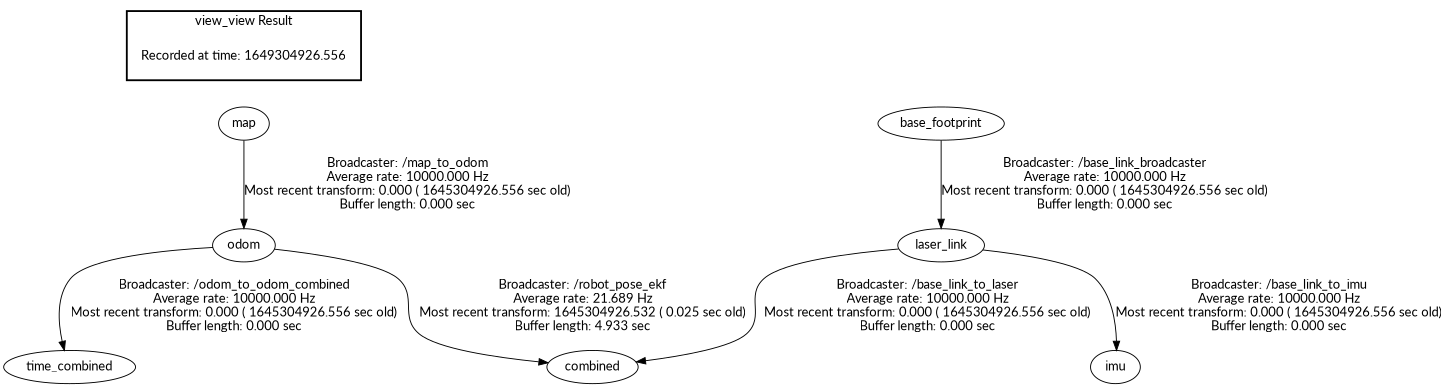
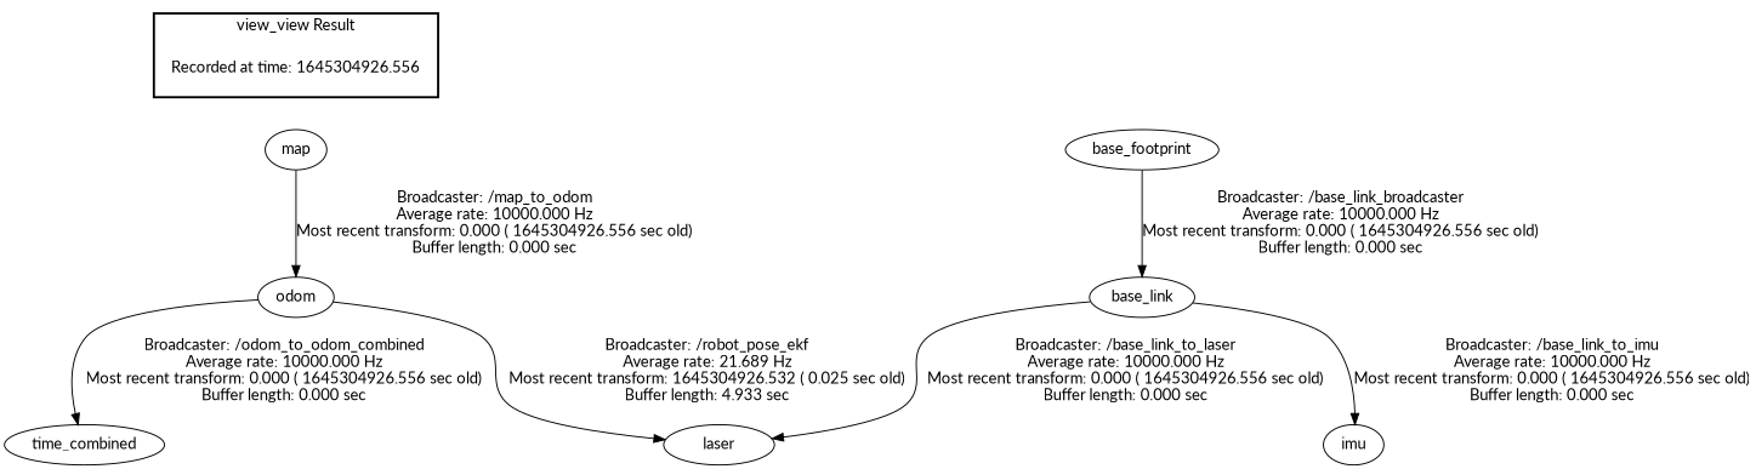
  digraph {
    fontname=Lato
    node [fontname=Lato]
    edge [fontname=Lato]
-   "Recorded at time: 1645304926.556" [shape=plaintext label="Recorded at time: 1649304926.556"]
+   "Recorded at time: 1645304926.556" [shape=plaintext]
    map
    n3 [label=time_combined]
    odom
-   laser [label=combined]
+   laser
    base_footprint
-   base_link [label=laser_link]
+   base_link
    imu
    subgraph cluster_1 {
      color=black
      label="view_view Result"
      style=bold
      "Recorded at time: 1645304926.556"
    }
    "Recorded at time: 1645304926.556" -> map [style=invis]
    map -> odom [label="Broadcaster: /map_to_odom\nAverage rate: 10000.000 Hz\nMost recent transform: 0.000 ( 1645304926.556 sec old)\nBuffer length: 0.000 sec\n"]
    odom -> n3 [label="Broadcaster: /odom_to_odom_combined\nAverage rate: 10000.000 Hz\nMost recent transform: 0.000 ( 1645304926.556 sec old)\nBuffer length: 0.000 sec\n"]
    odom -> laser [label="Broadcaster: /robot_pose_ekf\nAverage rate: 21.689 Hz\nMost recent transform: 1645304926.532 ( 0.025 sec old)\nBuffer length: 4.933 sec\n"]
    base_footprint -> base_link [label="Broadcaster: /base_link_broadcaster\nAverage rate: 10000.000 Hz\nMost recent transform: 0.000 ( 1645304926.556 sec old)\nBuffer length: 0.000 sec\n"]
    base_link -> laser [label="Broadcaster: /base_link_to_laser\nAverage rate: 10000.000 Hz\nMost recent transform: 0.000 ( 1645304926.556 sec old)\nBuffer length: 0.000 sec\n"]
    base_link -> imu [label="Broadcaster: /base_link_to_imu\nAverage rate: 10000.000 Hz\nMost recent transform: 0.000 ( 1645304926.556 sec old)\nBuffer length: 0.000 sec\n"]
  }
